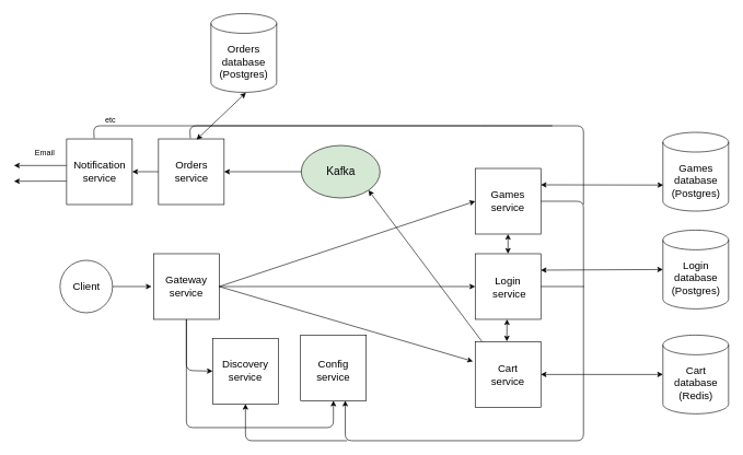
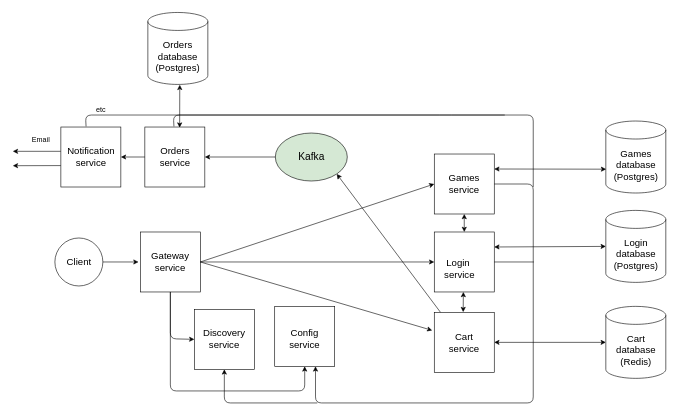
  <mxCell id="0" />
  <mxCell id="1" parent="0" />
  <mxCell id="2" value="" style="whiteSpace=wrap;html=1;aspect=fixed;strokeWidth=1;" parent="1" vertex="1"><mxGeometry x="233.5" y="386" width="100" height="100" as="geometry" /></mxCell>
  <mxCell id="3" value="&lt;div&gt;&lt;font style=&quot;font-size: 16px;&quot;&gt;Gateway&lt;/font&gt;&lt;/div&gt;&lt;div&gt;&lt;font style=&quot;font-size: 16px;&quot;&gt;service&lt;br&gt;&lt;/font&gt;&lt;/div&gt;" style="text;html=1;align=center;verticalAlign=middle;whiteSpace=wrap;rounded=0;strokeWidth=1;fontSize=16;" parent="1" vertex="1"><mxGeometry x="256" y="418.5" width="55" height="35" as="geometry" /></mxCell>
  <mxCell id="4" value="" style="whiteSpace=wrap;html=1;aspect=fixed;strokeWidth=1;" parent="1" vertex="1"><mxGeometry x="723.5" y="256" width="100" height="100" as="geometry" /></mxCell>
  <mxCell id="5" value="&lt;div style=&quot;font-size: 16px;&quot;&gt;&lt;font style=&quot;font-size: 16px;&quot;&gt;Games&lt;br&gt;&lt;/font&gt;&lt;/div&gt;&lt;div style=&quot;font-size: 16px;&quot;&gt;&lt;font style=&quot;font-size: 16px;&quot;&gt;service&lt;br&gt;&lt;/font&gt;&lt;/div&gt;" style="text;html=1;align=center;verticalAlign=middle;whiteSpace=wrap;rounded=0;strokeWidth=1;" parent="1" vertex="1"><mxGeometry x="746" y="288.5" width="55" height="35" as="geometry" /></mxCell>
  <mxCell id="6" value="" style="whiteSpace=wrap;html=1;aspect=fixed;strokeWidth=1;" parent="1" vertex="1"><mxGeometry x="723.5" y="386" width="100" height="100" as="geometry" /></mxCell>
  <mxCell id="7" value="" style="whiteSpace=wrap;html=1;aspect=fixed;strokeWidth=1;" parent="1" vertex="1"><mxGeometry x="323.5" y="515" width="100" height="100" as="geometry" /></mxCell>
  <mxCell id="8" value="&lt;font style=&quot;font-size: 16px;&quot;&gt;Discovery service&lt;br&gt;&lt;/font&gt;" style="text;html=1;align=center;verticalAlign=middle;whiteSpace=wrap;rounded=0;strokeWidth=1;fontSize=16;" parent="1" vertex="1"><mxGeometry x="346" y="546" width="55" height="35" as="geometry" /></mxCell>
  <mxCell id="9" value="" style="endArrow=classic;html=1;entryX=1;entryY=1;entryDx=0;entryDy=0;strokeWidth=1;exitX=0.108;exitY=0.005;exitDx=0;exitDy=0;exitPerimeter=0;" parent="1" source="28" edge="1"><mxGeometry width="50" height="50" relative="1" as="geometry"><mxPoint x="721" y="530" as="sourcePoint" /><mxPoint x="560.926" y="289.284" as="targetPoint" /></mxGeometry></mxCell>
  <mxCell id="10" value="" style="whiteSpace=wrap;html=1;aspect=fixed;strokeWidth=1;" parent="1" vertex="1"><mxGeometry x="457.5" y="510" width="100" height="100" as="geometry" /></mxCell>
  <mxCell id="11" value="&lt;div&gt;&lt;font style=&quot;font-size: 16px;&quot;&gt;Config&lt;/font&gt;&lt;/div&gt;&lt;div&gt;&lt;font style=&quot;font-size: 16px;&quot;&gt;service&lt;/font&gt;&lt;/div&gt;" style="text;html=1;align=center;verticalAlign=middle;whiteSpace=wrap;rounded=0;strokeWidth=1;fontSize=16;" parent="1" vertex="1"><mxGeometry x="480" y="546" width="55" height="35" as="geometry" /></mxCell>
  <mxCell id="12" value="" style="endArrow=classic;html=1;exitX=1;exitY=0.5;exitDx=0;exitDy=0;entryX=0;entryY=0.5;entryDx=0;entryDy=0;strokeWidth=1;" parent="1" source="2" target="4" edge="1"><mxGeometry width="50" height="50" relative="1" as="geometry"><mxPoint x="348.5" y="451" as="sourcePoint" /><mxPoint x="398.5" y="401" as="targetPoint" /></mxGeometry></mxCell>
  <mxCell id="13" value="" style="endArrow=classic;html=1;exitX=1;exitY=0.5;exitDx=0;exitDy=0;entryX=0;entryY=0.5;entryDx=0;entryDy=0;strokeWidth=1;" parent="1" source="2" target="6" edge="1"><mxGeometry width="50" height="50" relative="1" as="geometry"><mxPoint x="508.5" y="421" as="sourcePoint" /><mxPoint x="558.5" y="371" as="targetPoint" /></mxGeometry></mxCell>
  <mxCell id="14" value="" style="endArrow=classic;html=1;exitX=0.5;exitY=1;exitDx=0;exitDy=0;entryX=0;entryY=0.5;entryDx=0;entryDy=0;strokeWidth=1;" parent="1" source="2" target="7" edge="1"><mxGeometry width="50" height="50" relative="1" as="geometry"><mxPoint x="508.5" y="421" as="sourcePoint" /><mxPoint x="283.5" y="581" as="targetPoint" /><Array as="points"><mxPoint x="283.5" y="564" /></Array></mxGeometry></mxCell>
  <mxCell id="15" value="" style="endArrow=classic;html=1;entryX=0.5;entryY=1;entryDx=0;entryDy=0;exitX=0.5;exitY=1;exitDx=0;exitDy=0;strokeWidth=1;" parent="1" source="2" target="10" edge="1"><mxGeometry width="50" height="50" relative="1" as="geometry"><mxPoint x="288.5" y="481" as="sourcePoint" /><mxPoint x="508.5" y="651" as="targetPoint" /><Array as="points"><mxPoint x="283.5" y="651" /><mxPoint x="507.5" y="651" /></Array></mxGeometry></mxCell>
  <mxCell id="16" value="" style="endArrow=classic;html=1;exitX=1;exitY=0.5;exitDx=0;exitDy=0;strokeWidth=1;" parent="1" source="4" edge="1"><mxGeometry width="50" height="50" relative="1" as="geometry"><mxPoint x="828.5" y="341" as="sourcePoint" /><mxPoint x="525.5" y="610" as="targetPoint" /><Array as="points"><mxPoint x="888.5" y="306" /><mxPoint x="888.5" y="671" /><mxPoint x="525.5" y="671" /></Array></mxGeometry></mxCell>
  <mxCell id="17" value="" style="endArrow=none;html=1;exitX=1;exitY=0.5;exitDx=0;exitDy=0;strokeWidth=1;" parent="1" source="6" edge="1"><mxGeometry width="50" height="50" relative="1" as="geometry"><mxPoint x="818.5" y="453.5" as="sourcePoint" /><mxPoint x="889.5" y="436" as="targetPoint" /></mxGeometry></mxCell>
  <mxCell id="18" value="" style="endArrow=classic;html=1;entryX=0.5;entryY=1;entryDx=0;entryDy=0;strokeWidth=1;" parent="1" target="7" edge="1"><mxGeometry width="50" height="50" relative="1" as="geometry"><mxPoint x="528.5" y="671" as="sourcePoint" /><mxPoint x="368.5" y="671" as="targetPoint" /><Array as="points"><mxPoint x="373.5" y="671" /></Array></mxGeometry></mxCell>
  <mxCell id="19" value="" style="endArrow=none;html=1;strokeWidth=1;" parent="1" edge="1"><mxGeometry width="50" height="50" relative="1" as="geometry"><mxPoint x="289.5" y="210" as="sourcePoint" /><mxPoint x="888.5" y="311" as="targetPoint" /><Array as="points"><mxPoint x="288.5" y="191" /><mxPoint x="888.5" y="191" /></Array></mxGeometry></mxCell>
  <mxCell id="20" value="&lt;div style=&quot;font-size: 16px;&quot;&gt;&lt;font style=&quot;font-size: 16px;&quot;&gt;Login &lt;br&gt;&lt;/font&gt;&lt;/div&gt;&lt;div style=&quot;font-size: 16px;&quot;&gt;&lt;font style=&quot;font-size: 16px;&quot;&gt;database&lt;/font&gt;&lt;/div&gt;&lt;font style=&quot;font-size: 16px;&quot;&gt;(Postgres)&lt;/font&gt;" style="shape=cylinder3;whiteSpace=wrap;html=1;boundedLbl=1;backgroundOutline=1;size=15;strokeWidth=1;" parent="1" vertex="1"><mxGeometry x="1009.5" y="350" width="100" height="120" as="geometry" /></mxCell>
  <mxCell id="21" value="" style="endArrow=classic;startArrow=classic;html=1;exitX=1;exitY=0.25;exitDx=0;exitDy=0;entryX=0;entryY=0.5;entryDx=0;entryDy=0;entryPerimeter=0;strokeWidth=1;" parent="1" source="6" target="20" edge="1"><mxGeometry width="50" height="50" relative="1" as="geometry"><mxPoint x="1048.5" y="496" as="sourcePoint" /><mxPoint x="938.5" y="411" as="targetPoint" /></mxGeometry></mxCell>
  <mxCell id="22" style="edgeStyle=orthogonalEdgeStyle;rounded=0;orthogonalLoop=1;jettySize=auto;html=1;exitX=1;exitY=0.5;exitDx=0;exitDy=0;entryX=-0.031;entryY=0.5;entryDx=0;entryDy=0;entryPerimeter=0;fontSize=16;strokeWidth=1;" parent="1" source="23" target="2" edge="1"><mxGeometry relative="1" as="geometry" /></mxCell>
  <mxCell id="23" value="" style="ellipse;whiteSpace=wrap;html=1;aspect=fixed;fontSize=16;strokeWidth=1;" parent="1" vertex="1"><mxGeometry x="91" y="396" width="80" height="80" as="geometry" /></mxCell>
  <mxCell id="24" value="&lt;font style=&quot;font-size: 16px;&quot;&gt;Client&lt;/font&gt;" style="text;html=1;align=center;verticalAlign=middle;whiteSpace=wrap;rounded=0;strokeWidth=1;" parent="1" vertex="1"><mxGeometry x="103.5" y="418.5" width="55" height="35" as="geometry" /></mxCell>
  <mxCell id="25" value="&lt;div style=&quot;font-size: 16px;&quot;&gt;&lt;font style=&quot;font-size: 16px;&quot;&gt;Games &lt;br&gt;&lt;/font&gt;&lt;/div&gt;&lt;div style=&quot;font-size: 16px;&quot;&gt;&lt;font style=&quot;font-size: 16px;&quot;&gt;database&lt;/font&gt;&lt;/div&gt;&lt;div style=&quot;font-size: 16px;&quot;&gt;&lt;font style=&quot;font-size: 16px;&quot;&gt;(Postgres)&lt;br&gt;&lt;/font&gt;&lt;/div&gt;" style="shape=cylinder3;whiteSpace=wrap;html=1;boundedLbl=1;backgroundOutline=1;size=15;strokeWidth=1;" parent="1" vertex="1"><mxGeometry x="1009.5" y="201" width="100" height="120" as="geometry" /></mxCell>
  <mxCell id="26" value="&amp;nbsp;" style="text;whiteSpace=wrap;html=1;fontSize=16;" parent="1" vertex="1"><mxGeometry x="1019.5" y="360" width="30" height="30" as="geometry" /></mxCell>
  <mxCell id="27" value="" style="endArrow=classic;startArrow=classic;html=1;rounded=0;fontSize=16;strokeColor=default;strokeWidth=1;exitX=1;exitY=0.25;exitDx=0;exitDy=0;entryX=0.005;entryY=0.669;entryDx=0;entryDy=0;entryPerimeter=0;" parent="1" source="4" target="25" edge="1"><mxGeometry width="50" height="50" relative="1" as="geometry"><mxPoint x="909.5" y="380" as="sourcePoint" /><mxPoint x="959.5" y="330" as="targetPoint" /></mxGeometry></mxCell>
  <mxCell id="28" value="" style="whiteSpace=wrap;html=1;aspect=fixed;strokeWidth=1;" parent="1" vertex="1"><mxGeometry x="723.5" y="520" width="100" height="100" as="geometry" /></mxCell>
  <mxCell id="29" value="" style="endArrow=classic;html=1;exitX=1;exitY=0.5;exitDx=0;exitDy=0;strokeWidth=1;" parent="1" source="2" edge="1"><mxGeometry width="50" height="50" relative="1" as="geometry"><mxPoint x="343.5" y="446" as="sourcePoint" /><mxPoint x="720" y="550" as="targetPoint" /></mxGeometry></mxCell>
  <mxCell id="30" value="" style="whiteSpace=wrap;html=1;aspect=fixed;strokeWidth=1;" parent="1" vertex="1"><mxGeometry x="241" y="211" width="100" height="100" as="geometry" /></mxCell>
  <mxCell id="31" value="&lt;div&gt;&lt;font style=&quot;font-size: 16px;&quot;&gt;Orders&lt;/font&gt;&lt;/div&gt;&lt;div&gt;&lt;font style=&quot;font-size: 16px;&quot;&gt;service&lt;br&gt;&lt;/font&gt;&lt;/div&gt;" style="text;html=1;align=center;verticalAlign=middle;whiteSpace=wrap;rounded=0;strokeWidth=1;" parent="1" vertex="1"><mxGeometry x="263.5" y="243.5" width="55" height="35" as="geometry" /></mxCell>
  <mxCell id="32" value="&lt;font style=&quot;font-size: 17px&quot;&gt;Kafka&lt;/font&gt;" style="ellipse;whiteSpace=wrap;html=1;strokeWidth=1;fillColor=#d5e8d4;" parent="1" vertex="1"><mxGeometry x="458.5" y="221" width="120" height="80" as="geometry" /></mxCell>
  <mxCell id="33" value="" style="endArrow=classic;html=1;exitX=0;exitY=0.5;exitDx=0;exitDy=0;entryX=1;entryY=0.5;entryDx=0;entryDy=0;strokeWidth=1;" parent="1" source="32" target="30" edge="1"><mxGeometry width="50" height="50" relative="1" as="geometry"><mxPoint x="388.5" y="281" as="sourcePoint" /><mxPoint x="438.5" y="231" as="targetPoint" /></mxGeometry></mxCell>
  <mxCell id="34" value="" style="endArrow=classic;startArrow=classic;html=1;exitX=1;exitY=0.5;exitDx=0;exitDy=0;entryX=0;entryY=0.5;entryDx=0;entryDy=0;entryPerimeter=0;strokeWidth=1;" parent="1" source="28" target="35" edge="1"><mxGeometry width="50" height="50" relative="1" as="geometry"><mxPoint x="823.5" y="593.5" as="sourcePoint" /><mxPoint x="1009.5" y="592.5" as="targetPoint" /></mxGeometry></mxCell>
  <mxCell id="35" value="&lt;font style=&quot;font-size: 16px;&quot;&gt;Cart database&lt;/font&gt;&lt;div style=&quot;font-size: 16px;&quot;&gt;&lt;div style=&quot;font-size: 16px;&quot;&gt;&lt;font style=&quot;font-size: 16px;&quot;&gt;(Redis)&lt;br&gt;&lt;/font&gt;&lt;/div&gt;&lt;/div&gt;" style="shape=cylinder3;whiteSpace=wrap;html=1;boundedLbl=1;backgroundOutline=1;size=15;strokeWidth=1;" parent="1" vertex="1"><mxGeometry x="1009.5" y="510" width="100" height="120" as="geometry" /></mxCell>
- <mxCell id="36" value="&lt;div style=&quot;font-size: 16px;&quot;&gt;&lt;font style=&quot;font-size: 16px;&quot;&gt;Login&lt;/font&gt;&lt;/div&gt;&lt;div style=&quot;font-size: 16px;&quot;&gt;&lt;font style=&quot;font-size: 16px;&quot;&gt;&amp;nbsp;service&lt;br&gt;&lt;/font&gt;&lt;/div&gt;" style="text;html=1;align=center;verticalAlign=middle;whiteSpace=wrap;rounded=0;strokeWidth=1;" parent="1" vertex="1"><mxGeometry x="746" y="420" width="55" height="35" as="geometry" /></mxCell>
+ <mxCell id="36" value="&lt;div style=&quot;font-size: 16px;&quot;&gt;&lt;font style=&quot;font-size: 16px;&quot;&gt;Login&lt;/font&gt;&lt;/div&gt;&lt;div style=&quot;font-size: 16px;&quot;&gt;&lt;font style=&quot;font-size: 16px;&quot;&gt;&amp;nbsp;service&lt;br&gt;&lt;/font&gt;&lt;/div&gt;" style="text;html=1;align=center;verticalAlign=middle;whiteSpace=wrap;rounded=0;strokeWidth=1;" parent="1" vertex="1"><mxGeometry x="736" y="430" width="55" height="35" as="geometry" /></mxCell>
  <mxCell id="37" value="" style="endArrow=classic;startArrow=classic;html=1;strokeWidth=1;exitX=0.482;exitY=-0.005;exitDx=0;exitDy=0;exitPerimeter=0;" parent="1" source="28" edge="1"><mxGeometry width="50" height="50" relative="1" as="geometry"><mxPoint x="775" y="536" as="sourcePoint" /><mxPoint x="772" y="486" as="targetPoint" /><Array as="points" /></mxGeometry></mxCell>
  <mxCell id="38" value="" style="endArrow=classic;html=1;rounded=0;exitX=0;exitY=0.25;exitDx=0;exitDy=0;" parent="1" edge="1"><mxGeometry width="50" height="50" relative="1" as="geometry"><mxPoint x="100.9" y="251.5" as="sourcePoint" /><mxPoint x="20.9" y="251.5" as="targetPoint" /></mxGeometry></mxCell>
  <mxCell id="39" value="Email" style="text;html=1;align=center;verticalAlign=middle;whiteSpace=wrap;rounded=0;strokeWidth=1;" parent="1" vertex="1"><mxGeometry x="48.4" y="216.5" width="40" height="31" as="geometry" /></mxCell>
  <mxCell id="40" value="" style="endArrow=classic;html=1;rounded=0;exitX=0.001;exitY=0.488;exitDx=0;exitDy=0;exitPerimeter=0;" parent="1" edge="1"><mxGeometry width="50" height="50" relative="1" as="geometry"><mxPoint x="101" y="275.3" as="sourcePoint" /><mxPoint x="20.9" y="275.5" as="targetPoint" /></mxGeometry></mxCell>
  <mxCell id="41" value="etc" style="text;html=1;align=center;verticalAlign=middle;whiteSpace=wrap;rounded=0;strokeWidth=1;" parent="1" vertex="1"><mxGeometry x="148.4" y="167.5" width="40" height="31" as="geometry" /></mxCell>
  <mxCell id="42" value="" style="whiteSpace=wrap;html=1;aspect=fixed;strokeWidth=1;" parent="1" vertex="1"><mxGeometry x="101" y="211" width="100" height="100" as="geometry" /></mxCell>
  <mxCell id="43" value="&lt;div&gt;&lt;font style=&quot;font-size: 16px;&quot;&gt;Notification&lt;/font&gt;&lt;/div&gt;&lt;div&gt;&lt;font style=&quot;font-size: 16px;&quot;&gt;service&lt;br&gt;&lt;/font&gt;&lt;/div&gt;" style="text;html=1;align=center;verticalAlign=middle;whiteSpace=wrap;rounded=0;strokeWidth=1;" parent="1" vertex="1"><mxGeometry x="123.5" y="243.5" width="55" height="35" as="geometry" /></mxCell>
  <mxCell id="44" value="" style="endArrow=classic;html=1;exitX=0;exitY=0.5;exitDx=0;exitDy=0;entryX=1;entryY=0.5;entryDx=0;entryDy=0;strokeWidth=1;" parent="1" source="30" target="42" edge="1"><mxGeometry width="50" height="50" relative="1" as="geometry"><mxPoint x="468.5" y="271" as="sourcePoint" /><mxPoint x="351" y="271" as="targetPoint" /></mxGeometry></mxCell>
  <mxCell id="45" value="&lt;div style=&quot;font-size: 16px;&quot;&gt;&lt;font style=&quot;font-size: 16px;&quot;&gt;Cart service&lt;br&gt;&lt;/font&gt;&lt;/div&gt;" style="text;html=1;align=center;verticalAlign=middle;whiteSpace=wrap;rounded=0;strokeWidth=1;" parent="1" vertex="1"><mxGeometry x="746" y="552.5" width="55" height="35" as="geometry" /></mxCell>
  <mxCell id="46" value="" style="endArrow=classic;startArrow=classic;html=1;strokeWidth=1;entryX=0.5;entryY=1;entryDx=0;entryDy=0;exitX=0.5;exitY=0;exitDx=0;exitDy=0;" parent="1" source="6" target="4" edge="1"><mxGeometry width="50" height="50" relative="1" as="geometry"><mxPoint x="774" y="390" as="sourcePoint" /><mxPoint x="782" y="496" as="targetPoint" /><Array as="points" /></mxGeometry></mxCell>
  <mxCell id="47" value="" style="endArrow=none;html=1;strokeWidth=1;" parent="1" edge="1"><mxGeometry width="50" height="50" relative="1" as="geometry"><mxPoint x="143" y="210" as="sourcePoint" /><mxPoint x="841" y="191" as="targetPoint" /><Array as="points"><mxPoint x="142" y="191" /><mxPoint x="742" y="191" /></Array></mxGeometry></mxCell>
- <mxCell id="48" value="&lt;div style=&quot;font-size: 16px;&quot;&gt;&lt;font style=&quot;font-size: 16px;&quot;&gt;Orders&lt;br&gt;&lt;/font&gt;&lt;/div&gt;&lt;div style=&quot;font-size: 16px;&quot;&gt;&lt;font style=&quot;font-size: 16px;&quot;&gt;database&lt;/font&gt;&lt;/div&gt;&lt;div style=&quot;font-size: 16px;&quot;&gt;&lt;font style=&quot;font-size: 16px;&quot;&gt;(Postgres)&lt;br&gt;&lt;/font&gt;&lt;/div&gt;" style="shape=cylinder3;whiteSpace=wrap;html=1;boundedLbl=1;backgroundOutline=1;size=15;strokeWidth=1;" parent="1" vertex="1"><mxGeometry x="321" y="20" width="100" height="120" as="geometry" /></mxCell>
+ <mxCell id="48" value="&lt;div style=&quot;font-size: 16px;&quot;&gt;&lt;font style=&quot;font-size: 16px;&quot;&gt;Orders&lt;br&gt;&lt;/font&gt;&lt;/div&gt;&lt;div style=&quot;font-size: 16px;&quot;&gt;&lt;font style=&quot;font-size: 16px;&quot;&gt;database&lt;/font&gt;&lt;/div&gt;&lt;div style=&quot;font-size: 16px;&quot;&gt;&lt;font style=&quot;font-size: 16px;&quot;&gt;(Postgres)&lt;br&gt;&lt;/font&gt;&lt;/div&gt;" style="shape=cylinder3;whiteSpace=wrap;html=1;boundedLbl=1;backgroundOutline=1;size=15;strokeWidth=1;" parent="1" vertex="1"><mxGeometry x="246" y="20" width="100" height="120" as="geometry" /></mxCell>
  <mxCell id="49" value="" style="endArrow=classic;startArrow=classic;html=1;exitX=0.532;exitY=1.005;exitDx=0;exitDy=0;entryX=0.58;entryY=0.01;entryDx=0;entryDy=0;entryPerimeter=0;strokeWidth=1;exitPerimeter=0;" parent="1" source="48" target="30" edge="1"><mxGeometry width="50" height="50" relative="1" as="geometry"><mxPoint x="833.5" y="580" as="sourcePoint" /><mxPoint x="1019.5" y="580" as="targetPoint" /></mxGeometry></mxCell>
